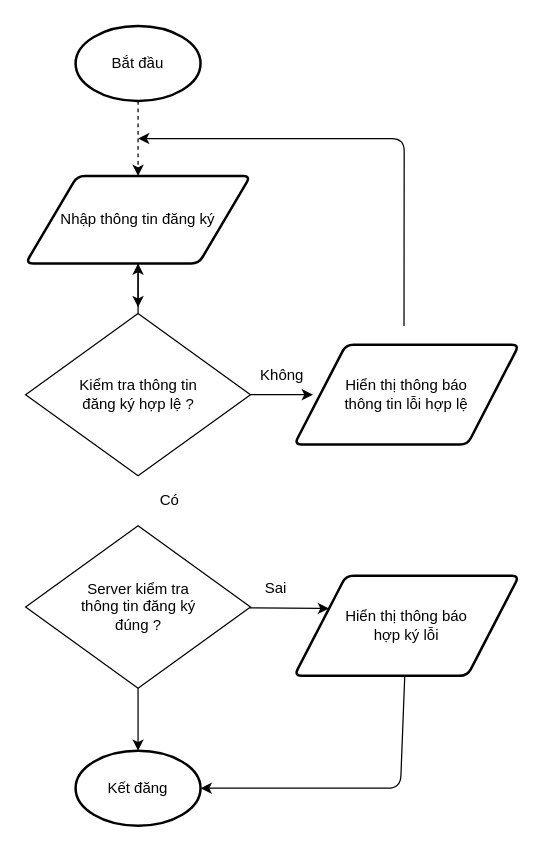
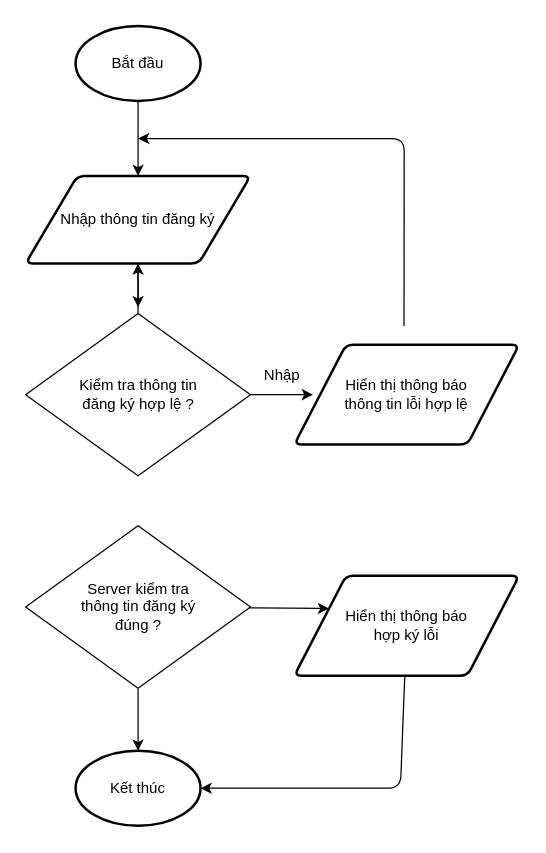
  <mxCell id="0" />
  <mxCell id="1" parent="0" />
- <mxCell id="2" style="edgeStyle=none;html=1;entryX=0.5;entryY=0;entryDx=0;entryDy=0;dashed=1;" parent="1" source="3" target="5" edge="1"><mxGeometry relative="1" as="geometry" /></mxCell>
+ <mxCell id="2" style="edgeStyle=none;html=1;entryX=0.5;entryY=0;entryDx=0;entryDy=0;" parent="1" source="3" target="5" edge="1"><mxGeometry relative="1" as="geometry" /></mxCell>
  <mxCell id="3" value="Bắt đầu" style="strokeWidth=2;html=1;shape=mxgraph.flowchart.start_1;whiteSpace=wrap;" parent="1" vertex="1"><mxGeometry x="60" y="20" width="100" height="60" as="geometry" /></mxCell>
  <mxCell id="4" style="edgeStyle=none;html=1;entryX=0.5;entryY=0;entryDx=0;entryDy=0;" parent="1" source="5" edge="1"><mxGeometry relative="1" as="geometry"><mxPoint x="110" y="245" as="targetPoint" /></mxGeometry></mxCell>
  <mxCell id="5" value="Nhập thông tin đăng ký" style="shape=parallelogram;html=1;strokeWidth=2;perimeter=parallelogramPerimeter;whiteSpace=wrap;rounded=1;arcSize=12;size=0.23;" parent="1" vertex="1"><mxGeometry x="20" y="140" width="180" height="70" as="geometry" /></mxCell>
  <mxCell id="6" style="edgeStyle=none;html=1;exitX=0.5;exitY=0;exitDx=0;exitDy=0;" parent="1" edge="1"><mxGeometry relative="1" as="geometry"><mxPoint x="110" y="110" as="targetPoint" /><Array as="points"><mxPoint x="323" y="110" /></Array><mxPoint x="322.855" y="260" as="sourcePoint" /></mxGeometry></mxCell>
- <mxCell id="7" value="Kết đăng" style="strokeWidth=2;html=1;shape=mxgraph.flowchart.start_1;whiteSpace=wrap;" vertex="1" parent="1"><mxGeometry x="60" y="600" width="100" height="60" as="geometry" /></mxCell>
+ <mxCell id="7" value="Kết thúc" style="strokeWidth=2;html=1;shape=mxgraph.flowchart.start_1;whiteSpace=wrap;" vertex="1" parent="1"><mxGeometry x="60" y="600" width="100" height="60" as="geometry" /></mxCell>
  <mxCell id="8" style="edgeStyle=none;html=1;entryX=0;entryY=0.5;entryDx=0;entryDy=0;entryPerimeter=0;" edge="1" parent="1" source="10"><mxGeometry relative="1" as="geometry"><mxPoint x="250" y="315" as="targetPoint" /></mxGeometry></mxCell>
  <mxCell id="9" style="edgeStyle=none;html=1;" edge="1" parent="1" source="10" target="5"><mxGeometry relative="1" as="geometry"><mxPoint x="110" y="440" as="targetPoint" /></mxGeometry></mxCell>
  <mxCell id="10" value="Kiểm tra thông tin&lt;br&gt;đăng ký hợp lệ ?" style="shape=rhombus;html=1;dashed=0;whitespace=wrap;perimeter=rhombusPerimeter;" vertex="1" parent="1"><mxGeometry x="20" y="250" width="180" height="130" as="geometry" /></mxCell>
- <mxCell id="11" value="Không" style="text;html=1;align=center;verticalAlign=middle;resizable=0;points=[];autosize=1;strokeColor=none;" vertex="1" parent="1"><mxGeometry x="200" y="290" width="50" height="20" as="geometry" /></mxCell>
- <mxCell id="12" value="Có" style="text;html=1;align=center;verticalAlign=middle;resizable=0;points=[];autosize=1;strokeColor=none;" vertex="1" parent="1"><mxGeometry x="120" y="390" width="30" height="20" as="geometry" /></mxCell>
+ <mxCell id="11" value="Nhập" style="text;html=1;align=center;verticalAlign=middle;resizable=0;points=[];autosize=1;strokeColor=none;" vertex="1" parent="1"><mxGeometry x="200" y="290" width="50" height="20" as="geometry" /></mxCell>
  <mxCell id="13" value="Hiển thị thông báo&lt;br&gt;thông tin lỗi hợp lệ" style="shape=parallelogram;html=1;strokeWidth=2;perimeter=parallelogramPerimeter;whiteSpace=wrap;rounded=1;arcSize=12;size=0.23;" vertex="1" parent="1"><mxGeometry x="235" y="275" width="180" height="80" as="geometry" /></mxCell>
  <mxCell id="14" style="edgeStyle=none;html=1;exitX=0.5;exitY=1;exitDx=0;exitDy=0;entryX=0.5;entryY=0;entryDx=0;entryDy=0;" edge="1" parent="1" source="16"><mxGeometry relative="1" as="geometry"><mxPoint x="110" y="600" as="targetPoint" /></mxGeometry></mxCell>
  <mxCell id="15" style="edgeStyle=none;html=1;entryX=0;entryY=0.25;entryDx=0;entryDy=0;" edge="1" parent="1" source="16" target="18"><mxGeometry relative="1" as="geometry" /></mxCell>
  <mxCell id="16" value="Server kiểm tra&lt;br&gt;thông tin đăng ký&lt;br&gt;đúng ?" style="shape=rhombus;html=1;dashed=0;whitespace=wrap;perimeter=rhombusPerimeter;" vertex="1" parent="1"><mxGeometry x="20" y="420" width="180" height="130" as="geometry" /></mxCell>
  <mxCell id="17" style="edgeStyle=none;html=1;entryX=1;entryY=0.5;entryDx=0;entryDy=0;entryPerimeter=0;" edge="1" parent="1" source="18" target="7"><mxGeometry relative="1" as="geometry"><Array as="points"><mxPoint x="320" y="630" /></Array></mxGeometry></mxCell>
  <mxCell id="18" value="Hiển thị thông báo&lt;br&gt;hợp ký lỗi" style="shape=parallelogram;html=1;strokeWidth=2;perimeter=parallelogramPerimeter;whiteSpace=wrap;rounded=1;arcSize=12;size=0.23;" vertex="1" parent="1"><mxGeometry x="235" y="460" width="180" height="80" as="geometry" /></mxCell>
- <mxCell id="19" value="Sai" style="text;html=1;align=center;verticalAlign=middle;resizable=0;points=[];autosize=1;strokeColor=none;" vertex="1" parent="1"><mxGeometry x="205" y="460" width="30" height="20" as="geometry" /></mxCell>
